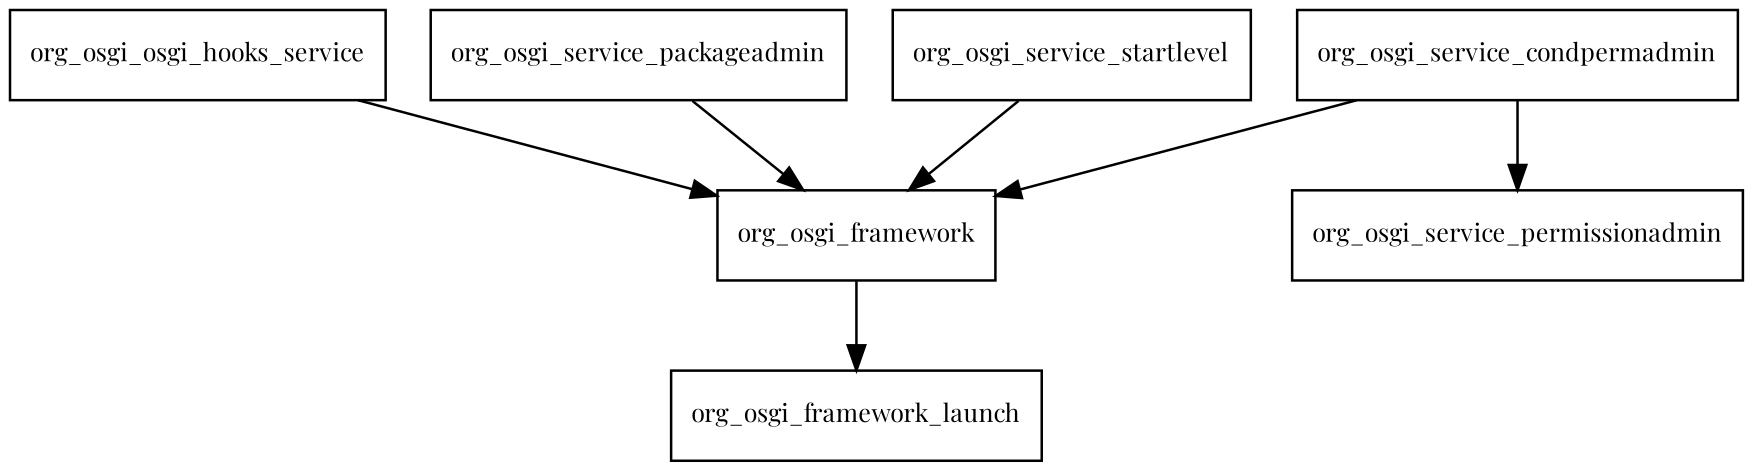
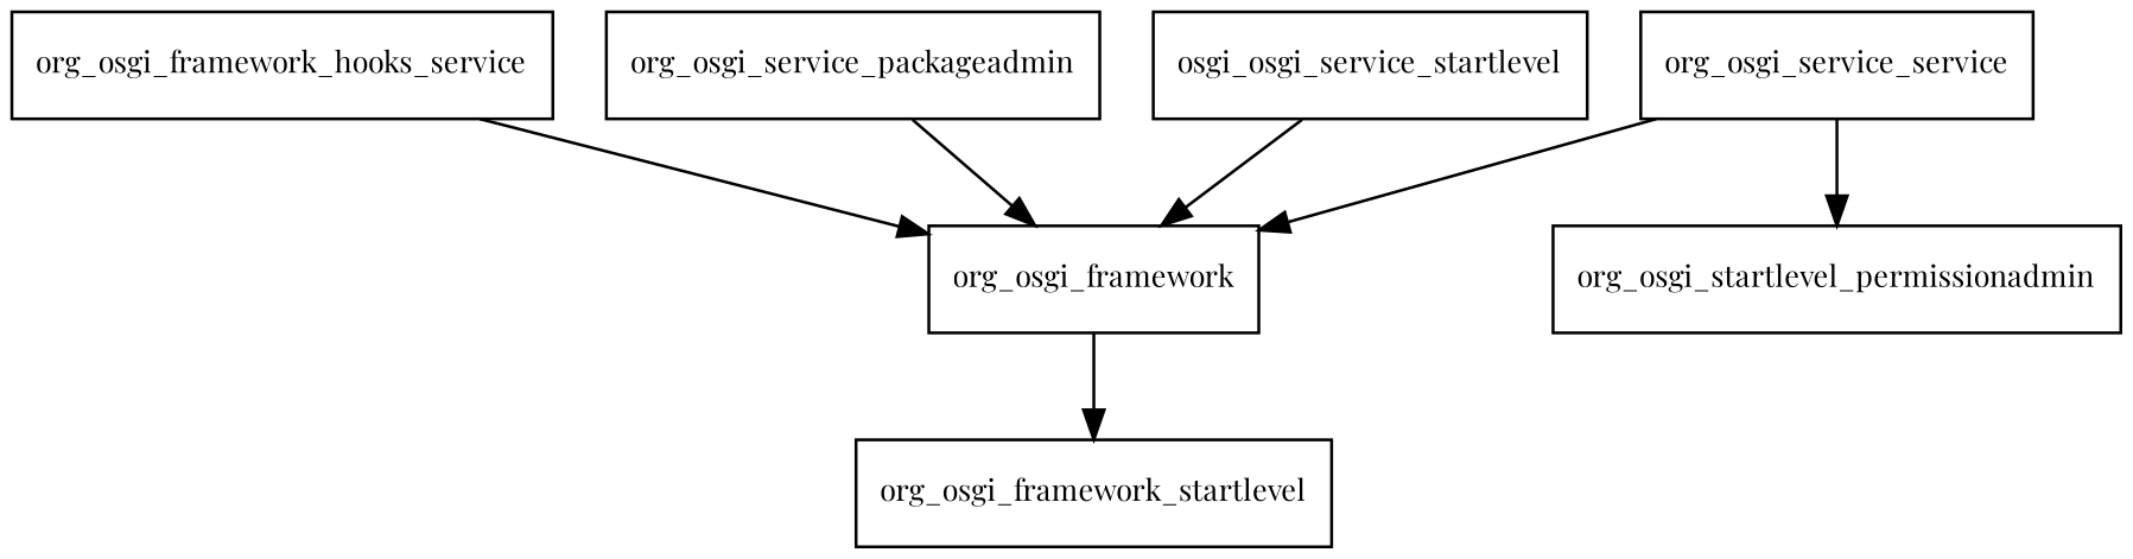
  digraph {
    fontname="Playfair Display"
    node [fontname="Playfair Display" fontsize=10.0 shape=box]
    edge [fontname="Playfair Display"]
-   org_osgi_framework_hooks_service [label=org_osgi_osgi_hooks_service]
+   org_osgi_framework_hooks_service
    org_osgi_framework
-   org_osgi_framework_launch
-   org_osgi_service_condpermadmin
-   org_osgi_service_permissionadmin
+   org_osgi_framework_launch [label=org_osgi_framework_startlevel]
+   org_osgi_service_condpermadmin [label=org_osgi_service_service]
+   org_osgi_service_permissionadmin [label=org_osgi_startlevel_permissionadmin]
    org_osgi_service_packageadmin
-   org_osgi_service_startlevel
+   org_osgi_service_startlevel [label=osgi_osgi_service_startlevel]
    org_osgi_framework_hooks_service -> org_osgi_framework
    org_osgi_framework -> org_osgi_framework_launch
    org_osgi_service_condpermadmin -> org_osgi_framework
    org_osgi_service_condpermadmin -> org_osgi_service_permissionadmin
    org_osgi_service_packageadmin -> org_osgi_framework
    org_osgi_service_startlevel -> org_osgi_framework
  }
